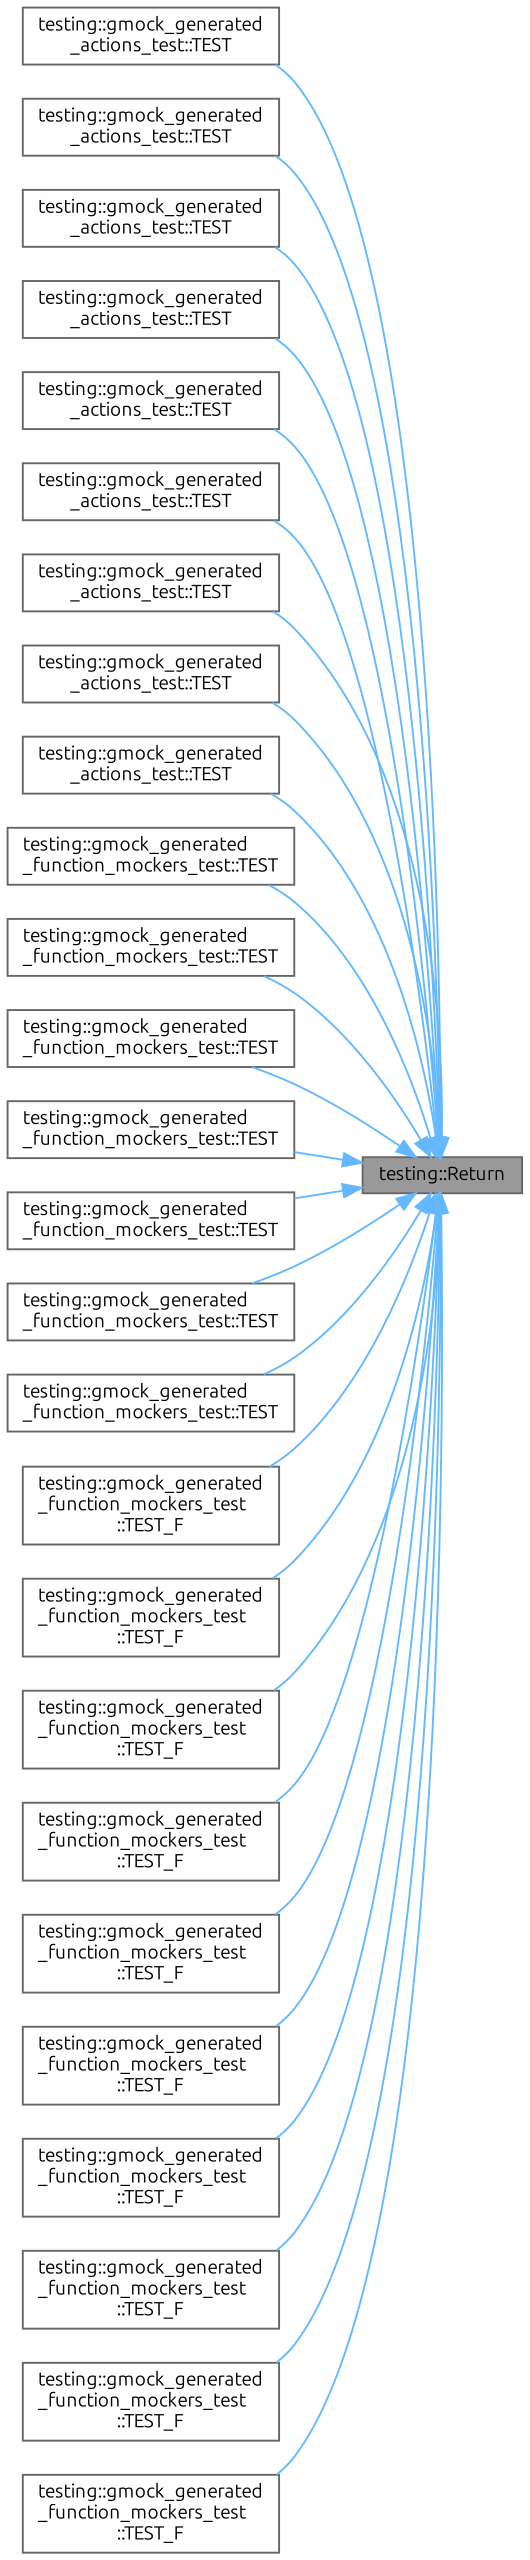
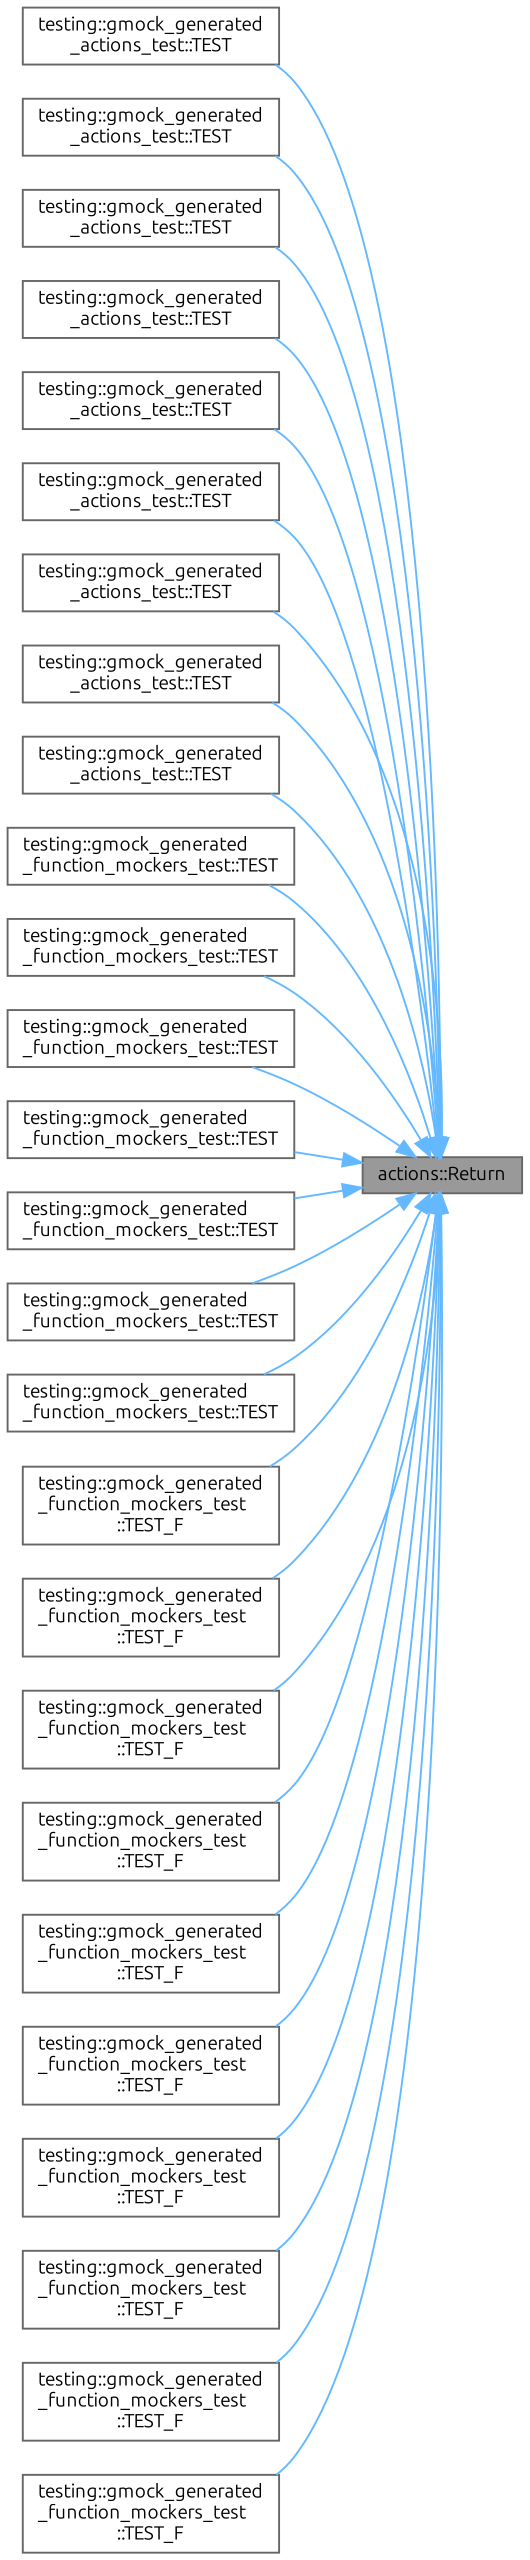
  digraph {
    rankdir=RL
    fontname=Ubuntu
    node [color=grey40 fillcolor=white fontname=Ubuntu fontsize=10 shape=box style=filled]
    edge [color=steelblue1 dir=back fontname=Ubuntu fontsize=10 labelfontname=Helvetica labelfontsize=10 style=solid]
-   n1 [color=gray40 fillcolor=grey60 fontcolor=black height=0.2 label="testing::Return" width=0.4]
+   n1 [color=gray40 fillcolor=grey60 fontcolor=black height=0.2 label="actions::Return" width=0.4]
    n2 [height=0.2 label="testing::gmock_generated\l_actions_test::TEST" width=0.4]
    n3 [height=0.2 label="testing::gmock_generated\l_actions_test::TEST" width=0.4]
    n4 [height=0.2 label="testing::gmock_generated\l_actions_test::TEST" width=0.4]
    n5 [height=0.2 label="testing::gmock_generated\l_actions_test::TEST" width=0.4]
    n6 [height=0.2 label="testing::gmock_generated\l_actions_test::TEST" width=0.4]
    n7 [height=0.2 label="testing::gmock_generated\l_actions_test::TEST" width=0.4]
    n8 [height=0.2 label="testing::gmock_generated\l_actions_test::TEST" width=0.4]
    n9 [height=0.2 label="testing::gmock_generated\l_actions_test::TEST" width=0.4]
    n10 [height=0.2 label="testing::gmock_generated\l_actions_test::TEST" width=0.4]
    n11 [height=0.2 label="testing::gmock_generated\l_function_mockers_test::TEST" width=0.4]
    n12 [height=0.2 label="testing::gmock_generated\l_function_mockers_test::TEST" width=0.4]
    n13 [height=0.2 label="testing::gmock_generated\l_function_mockers_test::TEST" width=0.4]
    n14 [height=0.2 label="testing::gmock_generated\l_function_mockers_test::TEST" width=0.4]
    n15 [height=0.2 label="testing::gmock_generated\l_function_mockers_test::TEST" width=0.4]
    n16 [height=0.2 label="testing::gmock_generated\l_function_mockers_test::TEST" width=0.4]
    n17 [height=0.2 label="testing::gmock_generated\l_function_mockers_test::TEST" width=0.4]
    n18 [height=0.2 label="testing::gmock_generated\l_function_mockers_test\l::TEST_F" width=0.4]
    n19 [height=0.2 label="testing::gmock_generated\l_function_mockers_test\l::TEST_F" width=0.4]
    n20 [height=0.2 label="testing::gmock_generated\l_function_mockers_test\l::TEST_F" width=0.4]
    n21 [height=0.2 label="testing::gmock_generated\l_function_mockers_test\l::TEST_F" width=0.4]
    n22 [height=0.2 label="testing::gmock_generated\l_function_mockers_test\l::TEST_F" width=0.4]
    n23 [height=0.2 label="testing::gmock_generated\l_function_mockers_test\l::TEST_F" width=0.4]
    n24 [height=0.2 label="testing::gmock_generated\l_function_mockers_test\l::TEST_F" width=0.4]
    n25 [height=0.2 label="testing::gmock_generated\l_function_mockers_test\l::TEST_F" width=0.4]
    n26 [height=0.2 label="testing::gmock_generated\l_function_mockers_test\l::TEST_F" width=0.4]
    n27 [height=0.2 label="testing::gmock_generated\l_function_mockers_test\l::TEST_F" width=0.4]
    n1 -> n2
    n1 -> n3
    n1 -> n4
    n1 -> n5
    n1 -> n6
    n1 -> n7
    n1 -> n8
    n1 -> n9
    n1 -> n10
    n1 -> n11
    n1 -> n12
    n1 -> n13
    n1 -> n14
    n1 -> n15
    n1 -> n16
    n1 -> n17
    n1 -> n18
    n1 -> n19
    n1 -> n20
    n1 -> n21
    n1 -> n22
    n1 -> n23
    n1 -> n24
    n1 -> n25
    n1 -> n26
    n1 -> n27
  }
